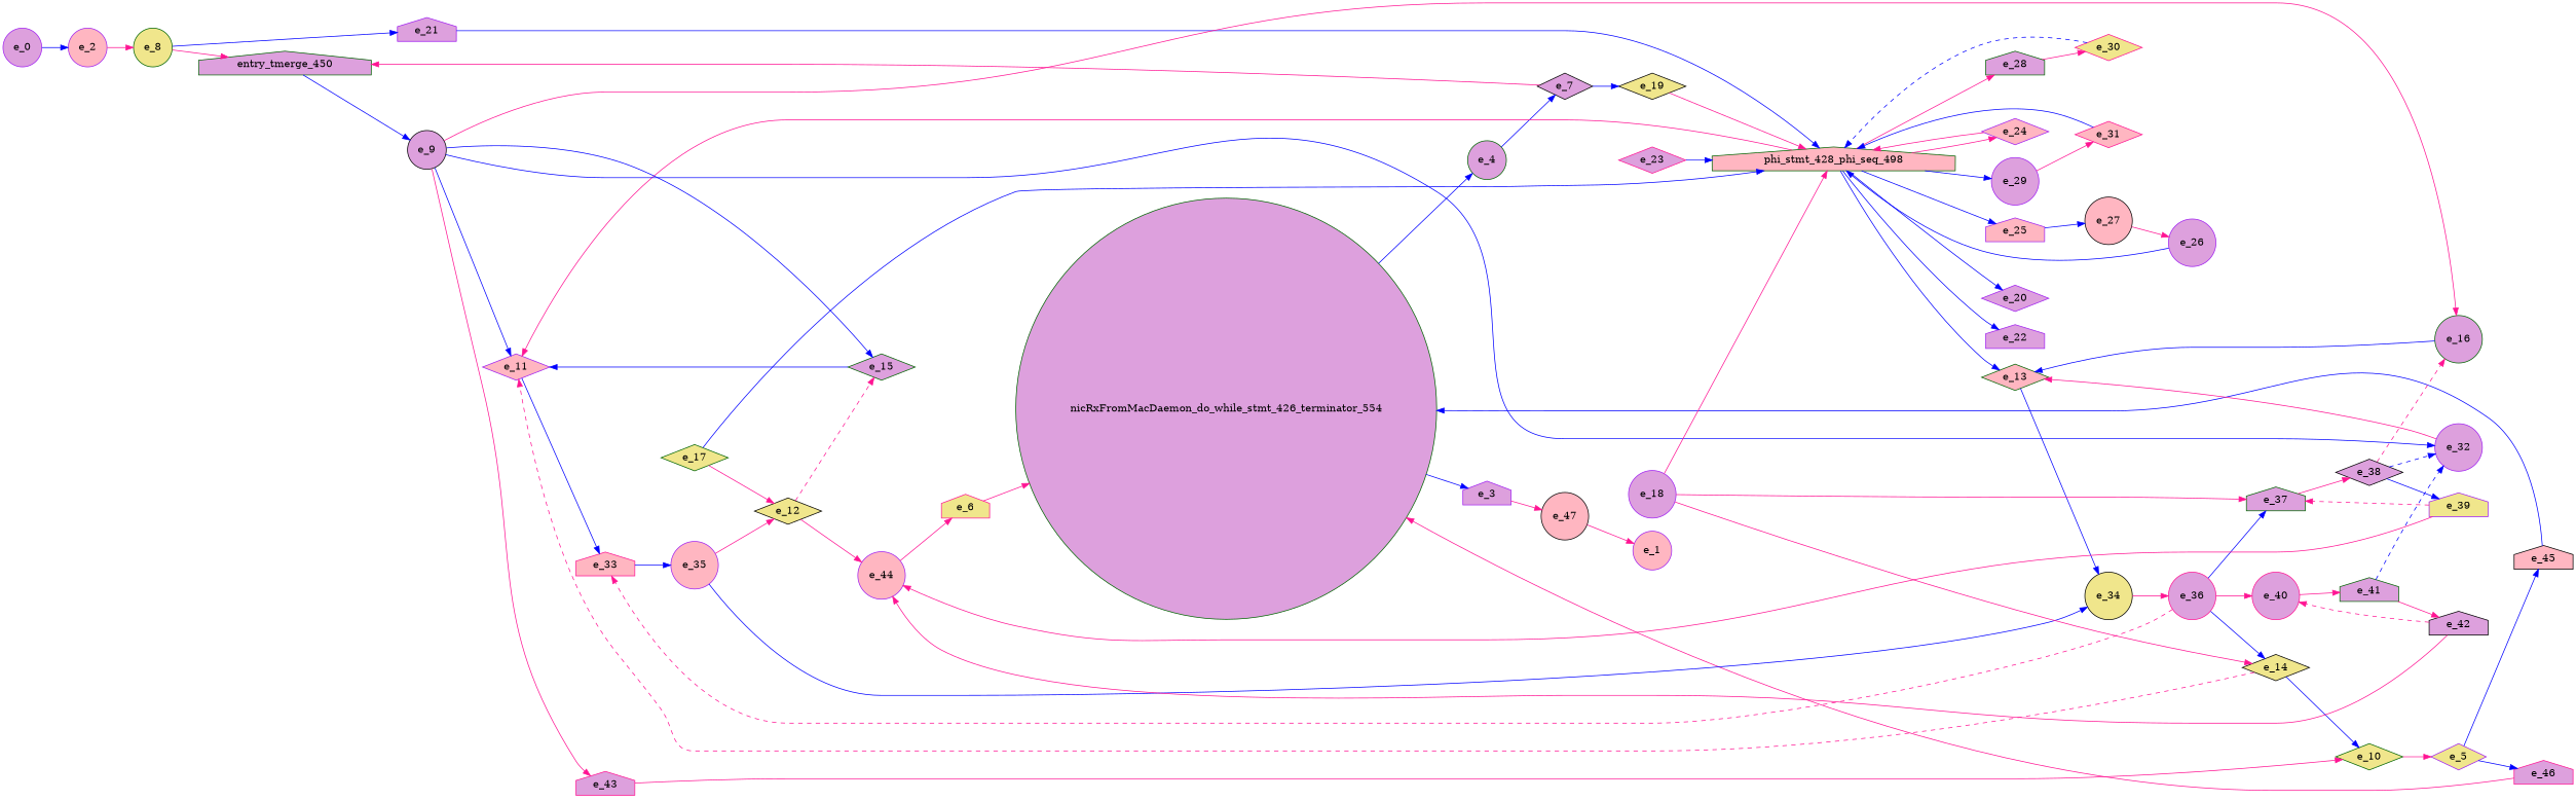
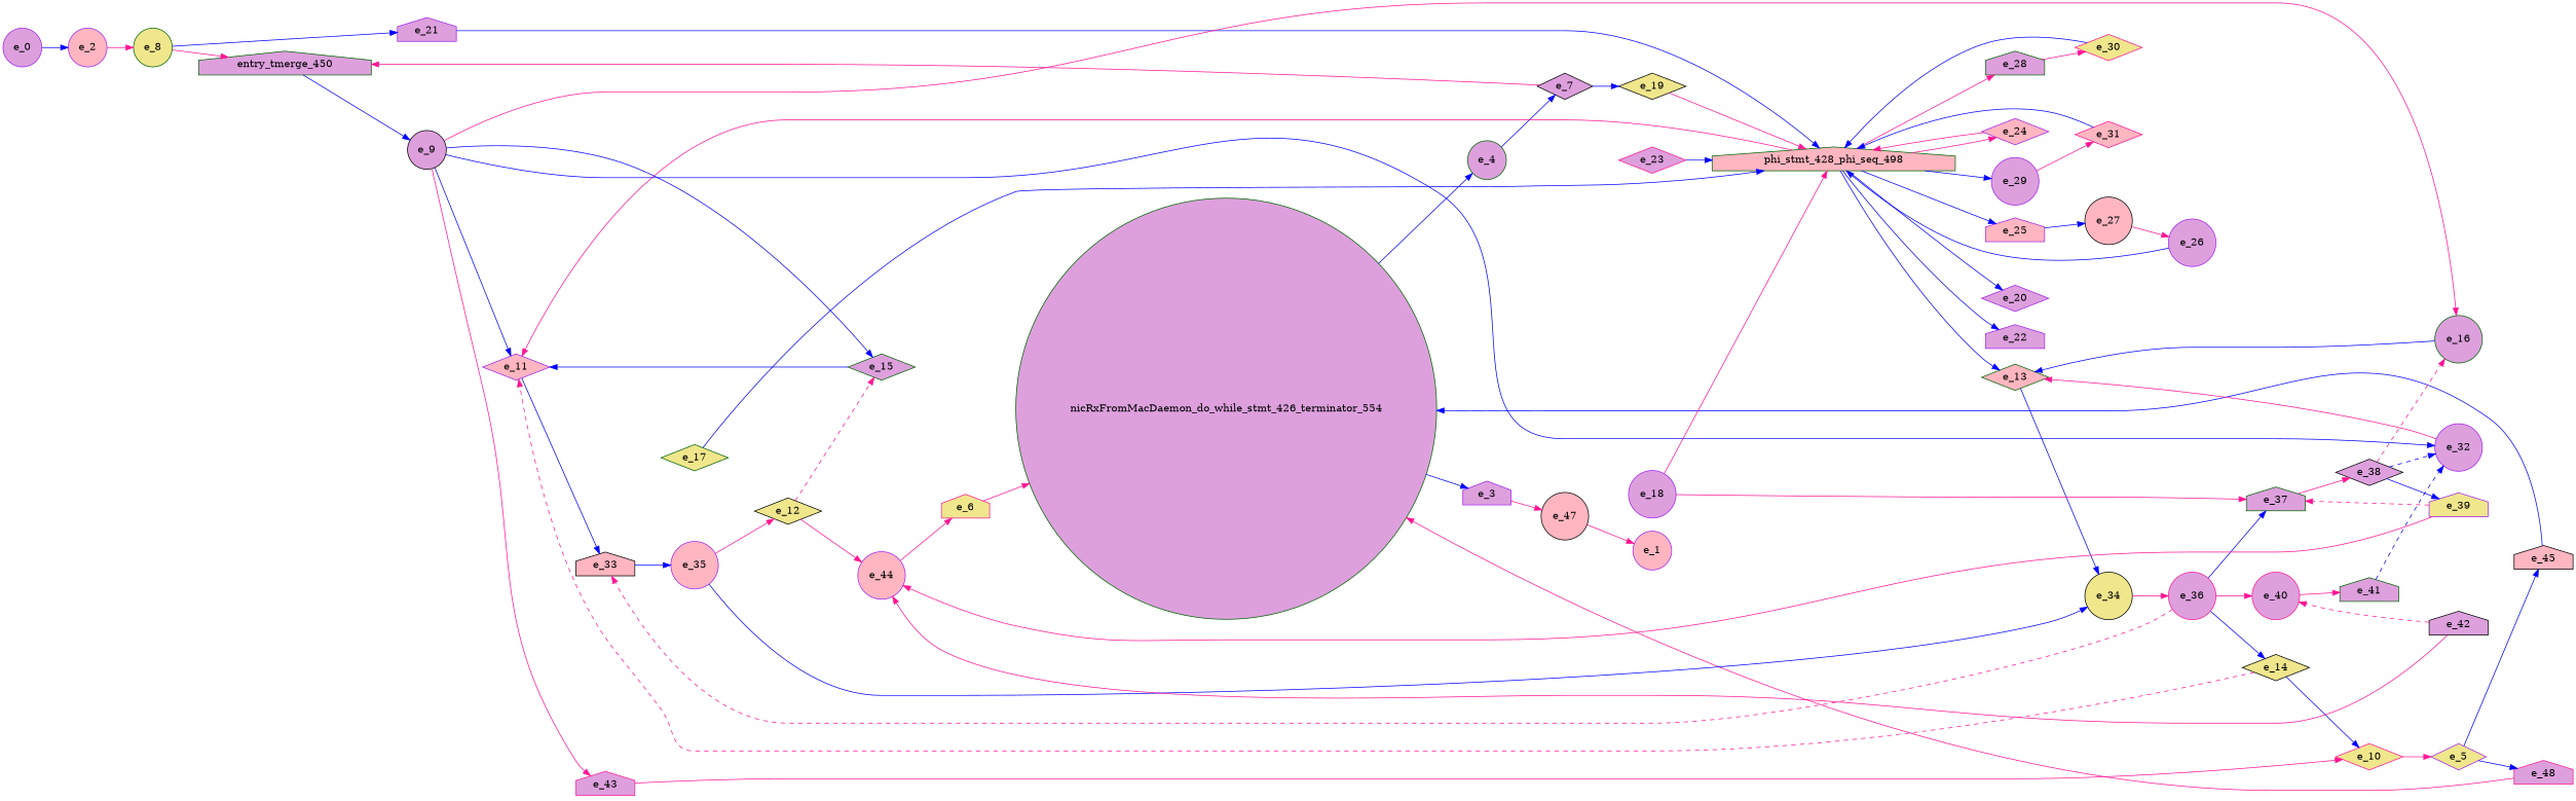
  digraph {
    rankdir=LR
    node [color=purple fillcolor=plum shape=circle style=filled]
    edge [color=deeppink]
    e_2 [fillcolor=lightpink]
    e_8 [color=darkgreen fillcolor=khaki]
    e_0
    entry_tmerge_450 [color=darkgreen shape=house]
    e_21 [shape=house]
    e_3 [shape=house]
    e_47 [color=black fillcolor=lightpink]
    e_1 [fillcolor=lightpink]
    e_4 [color=darkgreen]
    e_7 [color=black shape=diamond]
    e_19 [color=black fillcolor=khaki shape=diamond]
    e_5 [fillcolor=khaki shape=diamond]
    e_45 [color=black fillcolor=lightpink shape=house]
-   e_46 [color=deeppink shape=house]
+   e_46 [color=deeppink shape=house label=e_48]
    nicRxFromMacDaemon_do_while_stmt_426_terminator_554 [color=darkgreen]
    e_6 [color=deeppink fillcolor=khaki shape=house]
    phi_stmt_428_phi_seq_498 [color=darkgreen fillcolor=lightpink shape=house]
    e_9 [color=black]
    e_11 [fillcolor=lightpink shape=diamond]
    e_15 [color=darkgreen shape=diamond]
    e_16 [color=darkgreen]
    e_32
    e_43 [color=deeppink shape=house]
-   e_33 [color=deeppink fillcolor=lightpink shape=house]
+   e_33 [color=black fillcolor=lightpink shape=house]
    e_13 [color=darkgreen fillcolor=lightpink shape=diamond]
-   e_10 [color=darkgreen fillcolor=khaki shape=diamond]
+   e_10 [color=deeppink fillcolor=khaki shape=diamond]
    e_35 [fillcolor=lightpink]
    e_12 [color=black fillcolor=khaki shape=diamond]
    e_44 [fillcolor=lightpink]
    e_34 [color=black fillcolor=khaki]
    e_36 [color=deeppink]
    e_14 [color=black fillcolor=khaki shape=diamond]
    e_17 [color=darkgreen fillcolor=khaki shape=diamond]
    e_20 [shape=diamond]
    e_22 [shape=house]
    e_24 [fillcolor=lightpink shape=diamond]
    e_25 [fillcolor=lightpink shape=house]
    e_28 [color=darkgreen shape=house]
    e_29
    e_18
    e_37 [color=darkgreen shape=house]
    e_38 [color=black shape=diamond]
    e_23 [color=deeppink shape=diamond]
    e_27 [color=black fillcolor=lightpink]
    e_26
    e_30 [color=deeppink fillcolor=khaki shape=diamond]
    e_31 [color=deeppink fillcolor=lightpink shape=diamond]
    e_40 [color=deeppink]
    e_41 [color=darkgreen shape=house]
    e_39 [fillcolor=khaki shape=house]
    e_42 [color=black shape=house]
    e_2 -> e_8
    e_8 -> entry_tmerge_450
    e_8 -> e_21 [color=blue]
    e_0 -> e_2 [color=blue]
    entry_tmerge_450 -> e_9 [color=blue]
    e_21 -> phi_stmt_428_phi_seq_498 [color=blue]
    e_3 -> e_47
    e_47 -> e_1
    e_4 -> e_7 [color=blue]
    e_7 -> entry_tmerge_450
    e_7 -> e_19 [color=blue]
    e_19 -> phi_stmt_428_phi_seq_498
    e_5 -> e_45 [color=blue]
    e_5 -> e_46 [color=blue]
    e_45 -> nicRxFromMacDaemon_do_while_stmt_426_terminator_554 [color=blue]
    e_46 -> nicRxFromMacDaemon_do_while_stmt_426_terminator_554
    nicRxFromMacDaemon_do_while_stmt_426_terminator_554 -> e_3 [color=blue]
    nicRxFromMacDaemon_do_while_stmt_426_terminator_554 -> e_4 [color=blue]
    e_6 -> nicRxFromMacDaemon_do_while_stmt_426_terminator_554
    phi_stmt_428_phi_seq_498 -> e_11
    phi_stmt_428_phi_seq_498 -> e_13 [color=blue]
    phi_stmt_428_phi_seq_498 -> e_20 [color=blue]
    phi_stmt_428_phi_seq_498 -> e_22 [color=blue]
    phi_stmt_428_phi_seq_498 -> e_24
    phi_stmt_428_phi_seq_498 -> e_25 [color=blue]
    phi_stmt_428_phi_seq_498 -> e_28
    phi_stmt_428_phi_seq_498 -> e_29 [color=blue]
    e_9 -> e_11 [color=blue]
    e_9 -> e_15 [color=blue]
    e_9 -> e_16
    e_9 -> e_32 [color=blue]
    e_9 -> e_43
    e_11 -> e_33 [color=blue]
    e_15 -> e_11 [color=blue]
    e_16 -> e_13 [color=blue]
    e_32 -> e_13
    e_43 -> e_10
    e_33 -> e_35 [color=blue]
    e_13 -> e_34 [color=blue]
    e_10 -> e_5
    e_35 -> e_12
    e_35 -> e_34 [color=blue]
    e_12 -> e_15 [style=dashed]
    e_12 -> e_44
    e_44 -> e_6
    e_34 -> e_36
    e_36 -> e_33 [style=dashed]
    e_36 -> e_14 [color=blue]
    e_36 -> e_37 [color=blue]
    e_36 -> e_40
    e_14 -> e_11 [style=dashed]
    e_14 -> e_10 [color=blue]
    e_17 -> phi_stmt_428_phi_seq_498 [color=blue]
-   e_17 -> e_12
    e_24 -> phi_stmt_428_phi_seq_498
    e_25 -> e_27 [color=blue]
    e_28 -> e_30
    e_29 -> e_31
    e_18 -> phi_stmt_428_phi_seq_498
-   e_18 -> e_14
    e_18 -> e_37
    e_37 -> e_38
    e_38 -> e_16 [style=dashed]
    e_38 -> e_32 [color=blue style=dashed]
    e_38 -> e_39 [color=blue]
    e_23 -> phi_stmt_428_phi_seq_498 [color=blue]
    e_27 -> e_26
    e_26 -> phi_stmt_428_phi_seq_498 [color=blue]
-   e_30 -> phi_stmt_428_phi_seq_498 [color=blue style=dashed]
+   e_30 -> phi_stmt_428_phi_seq_498 [color=blue]
    e_31 -> phi_stmt_428_phi_seq_498 [color=blue]
    e_40 -> e_41
    e_41 -> e_32 [color=blue style=dashed]
-   e_41 -> e_42
    e_39 -> e_44
    e_39 -> e_37 [style=dashed]
    e_42 -> e_44
    e_42 -> e_40 [style=dashed]
  }
